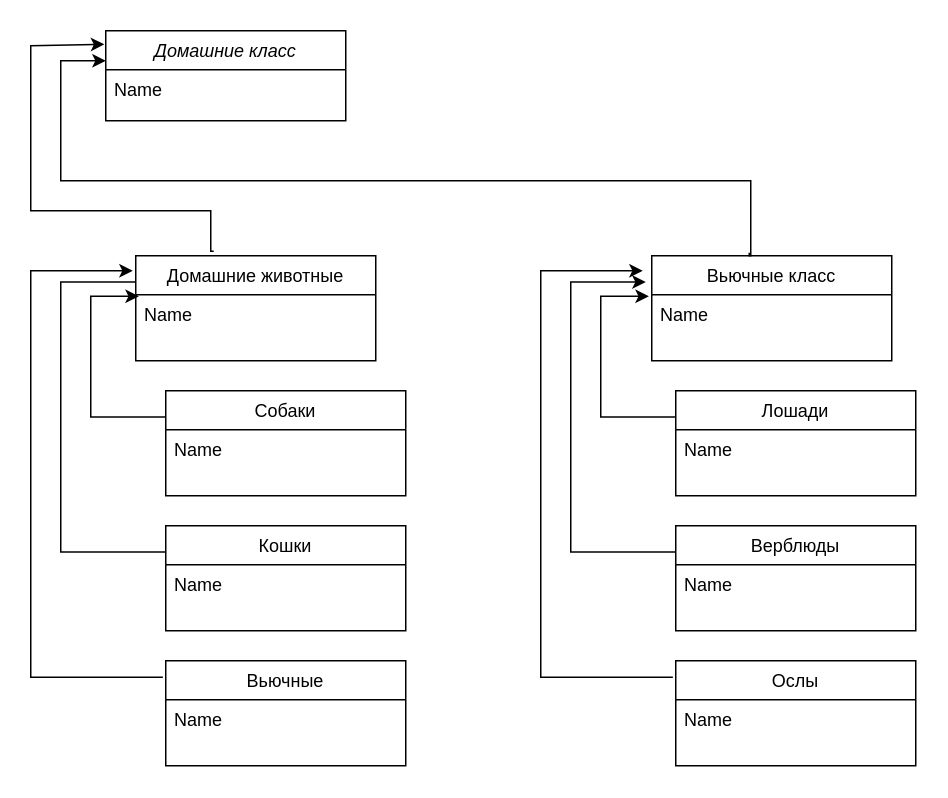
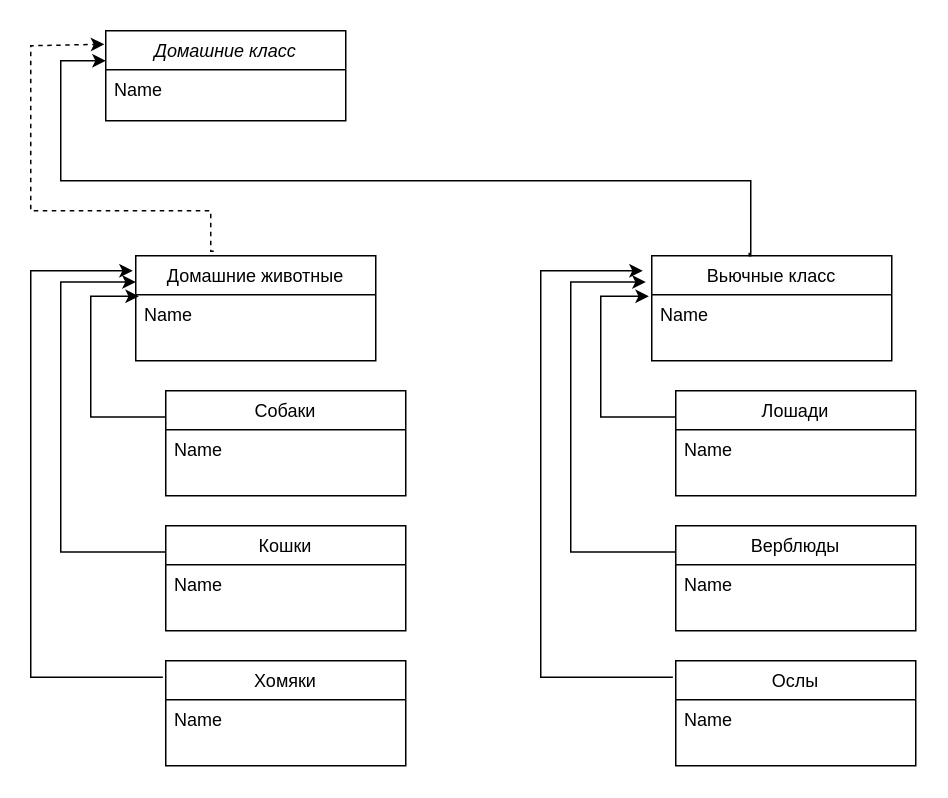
  <mxCell id="0" />
  <mxCell id="1" parent="0" />
  <mxCell id="2" value="Домашние класс" style="swimlane;fontStyle=2;align=center;verticalAlign=top;childLayout=stackLayout;horizontal=1;startSize=26;horizontalStack=0;resizeParent=1;resizeLast=0;collapsible=1;marginBottom=0;rounded=0;shadow=0;strokeWidth=1;" parent="1" vertex="1"><mxGeometry x="70" y="20" width="160" height="60" as="geometry"><mxRectangle x="230" y="140" width="160" height="26" as="alternateBounds" /></mxGeometry></mxCell>
  <mxCell id="3" value="Name" style="text;align=left;verticalAlign=top;spacingLeft=4;spacingRight=4;overflow=hidden;rotatable=0;points=[[0,0.5],[1,0.5]];portConstraint=eastwest;" parent="2" vertex="1"><mxGeometry y="26" width="160" height="26" as="geometry" /></mxCell>
  <mxCell id="4" value="Домашние животные" style="swimlane;fontStyle=0;align=center;verticalAlign=top;childLayout=stackLayout;horizontal=1;startSize=26;horizontalStack=0;resizeParent=1;resizeLast=0;collapsible=1;marginBottom=0;rounded=0;shadow=0;strokeWidth=1;" parent="1" vertex="1"><mxGeometry x="90" y="170" width="160" height="70" as="geometry"><mxRectangle x="130" y="380" width="160" height="26" as="alternateBounds" /></mxGeometry></mxCell>
  <mxCell id="5" value="Name" style="text;align=left;verticalAlign=top;spacingLeft=4;spacingRight=4;overflow=hidden;rotatable=0;points=[[0,0.5],[1,0.5]];portConstraint=eastwest;" parent="4" vertex="1"><mxGeometry y="26" width="160" height="22" as="geometry" /></mxCell>
  <mxCell id="6" value="Вьючные класс" style="swimlane;fontStyle=0;align=center;verticalAlign=top;childLayout=stackLayout;horizontal=1;startSize=26;horizontalStack=0;resizeParent=1;resizeLast=0;collapsible=1;marginBottom=0;rounded=0;shadow=0;strokeWidth=1;" parent="1" vertex="1"><mxGeometry x="434" y="170" width="160" height="70" as="geometry"><mxRectangle x="340" y="380" width="170" height="26" as="alternateBounds" /></mxGeometry></mxCell>
  <mxCell id="7" value="Name" style="text;align=left;verticalAlign=top;spacingLeft=4;spacingRight=4;overflow=hidden;rotatable=0;points=[[0,0.5],[1,0.5]];portConstraint=eastwest;" parent="6" vertex="1"><mxGeometry y="26" width="160" height="26" as="geometry" /></mxCell>
  <mxCell id="8" style="edgeStyle=orthogonalEdgeStyle;rounded=0;orthogonalLoop=1;jettySize=auto;html=1;exitX=-0.012;exitY=0.157;exitDx=0;exitDy=0;exitPerimeter=0;" edge="1" parent="1" source="12"><mxGeometry relative="1" as="geometry"><mxPoint x="88" y="180" as="targetPoint" /><Array as="points"><mxPoint x="20" y="451" /><mxPoint x="20" y="180" /></Array></mxGeometry></mxCell>
- <mxCell id="9" style="edgeStyle=orthogonalEdgeStyle;rounded=0;orthogonalLoop=1;jettySize=auto;html=1;exitX=0;exitY=0.25;exitDx=0;exitDy=0;entryX=0;entryY=0.25;entryDx=0;entryDy=0;endArrow=none;" edge="1" parent="1" source="10" target="4"><mxGeometry relative="1" as="geometry"><Array as="points"><mxPoint x="40" y="368" /><mxPoint x="40" y="188" /></Array></mxGeometry></mxCell>
+ <mxCell id="9" style="edgeStyle=orthogonalEdgeStyle;rounded=0;orthogonalLoop=1;jettySize=auto;html=1;exitX=0;exitY=0.25;exitDx=0;exitDy=0;entryX=0;entryY=0.25;entryDx=0;entryDy=0;" edge="1" parent="1" source="10" target="4"><mxGeometry relative="1" as="geometry"><Array as="points"><mxPoint x="40" y="368" /><mxPoint x="40" y="188" /></Array></mxGeometry></mxCell>
  <mxCell id="10" value="Кошки" style="swimlane;fontStyle=0;align=center;verticalAlign=top;childLayout=stackLayout;horizontal=1;startSize=26;horizontalStack=0;resizeParent=1;resizeLast=0;collapsible=1;marginBottom=0;rounded=0;shadow=0;strokeWidth=1;" vertex="1" parent="1"><mxGeometry x="110" y="350" width="160" height="70" as="geometry"><mxRectangle x="130" y="380" width="160" height="26" as="alternateBounds" /></mxGeometry></mxCell>
  <mxCell id="11" value="Name" style="text;align=left;verticalAlign=top;spacingLeft=4;spacingRight=4;overflow=hidden;rotatable=0;points=[[0,0.5],[1,0.5]];portConstraint=eastwest;" vertex="1" parent="10"><mxGeometry y="26" width="160" height="26" as="geometry" /></mxCell>
- <mxCell id="12" value="Вьючные" style="swimlane;fontStyle=0;align=center;verticalAlign=top;childLayout=stackLayout;horizontal=1;startSize=26;horizontalStack=0;resizeParent=1;resizeLast=0;collapsible=1;marginBottom=0;rounded=0;shadow=0;strokeWidth=1;" vertex="1" parent="1"><mxGeometry x="110" y="440" width="160" height="70" as="geometry"><mxRectangle x="130" y="380" width="160" height="26" as="alternateBounds" /></mxGeometry></mxCell>
+ <mxCell id="12" value="Хомяки" style="swimlane;fontStyle=0;align=center;verticalAlign=top;childLayout=stackLayout;horizontal=1;startSize=26;horizontalStack=0;resizeParent=1;resizeLast=0;collapsible=1;marginBottom=0;rounded=0;shadow=0;strokeWidth=1;" vertex="1" parent="1"><mxGeometry x="110" y="440" width="160" height="70" as="geometry"><mxRectangle x="130" y="380" width="160" height="26" as="alternateBounds" /></mxGeometry></mxCell>
  <mxCell id="13" value="Name" style="text;align=left;verticalAlign=top;spacingLeft=4;spacingRight=4;overflow=hidden;rotatable=0;points=[[0,0.5],[1,0.5]];portConstraint=eastwest;" vertex="1" parent="12"><mxGeometry y="26" width="160" height="26" as="geometry" /></mxCell>
  <mxCell id="14" style="edgeStyle=orthogonalEdgeStyle;rounded=0;orthogonalLoop=1;jettySize=auto;html=1;exitX=0;exitY=0.25;exitDx=0;exitDy=0;entryX=0.013;entryY=0.045;entryDx=0;entryDy=0;entryPerimeter=0;" edge="1" parent="1" source="15" target="5"><mxGeometry relative="1" as="geometry"><mxPoint x="90" y="190" as="targetPoint" /><Array as="points"><mxPoint x="60" y="278" /><mxPoint x="60" y="197" /></Array></mxGeometry></mxCell>
  <mxCell id="15" value="Собаки" style="swimlane;fontStyle=0;align=center;verticalAlign=top;childLayout=stackLayout;horizontal=1;startSize=26;horizontalStack=0;resizeParent=1;resizeLast=0;collapsible=1;marginBottom=0;rounded=0;shadow=0;strokeWidth=1;" vertex="1" parent="1"><mxGeometry x="110" y="260" width="160" height="70" as="geometry"><mxRectangle x="130" y="380" width="160" height="26" as="alternateBounds" /></mxGeometry></mxCell>
  <mxCell id="16" value="Name" style="text;align=left;verticalAlign=top;spacingLeft=4;spacingRight=4;overflow=hidden;rotatable=0;points=[[0,0.5],[1,0.5]];portConstraint=eastwest;" vertex="1" parent="15"><mxGeometry y="26" width="160" height="26" as="geometry" /></mxCell>
  <mxCell id="17" style="edgeStyle=orthogonalEdgeStyle;rounded=0;orthogonalLoop=1;jettySize=auto;html=1;exitX=-0.012;exitY=0.157;exitDx=0;exitDy=0;exitPerimeter=0;" edge="1" parent="1" source="21"><mxGeometry relative="1" as="geometry"><mxPoint x="428" y="180" as="targetPoint" /><Array as="points"><mxPoint x="360" y="451" /><mxPoint x="360" y="180" /></Array></mxGeometry></mxCell>
  <mxCell id="18" style="edgeStyle=orthogonalEdgeStyle;rounded=0;orthogonalLoop=1;jettySize=auto;html=1;exitX=0;exitY=0.25;exitDx=0;exitDy=0;entryX=0;entryY=0.25;entryDx=0;entryDy=0;" edge="1" parent="1" source="19"><mxGeometry relative="1" as="geometry"><mxPoint x="430" y="187.5" as="targetPoint" /><Array as="points"><mxPoint x="380" y="368" /><mxPoint x="380" y="188" /></Array></mxGeometry></mxCell>
  <mxCell id="19" value="Верблюды" style="swimlane;fontStyle=0;align=center;verticalAlign=top;childLayout=stackLayout;horizontal=1;startSize=26;horizontalStack=0;resizeParent=1;resizeLast=0;collapsible=1;marginBottom=0;rounded=0;shadow=0;strokeWidth=1;" vertex="1" parent="1"><mxGeometry x="450" y="350" width="160" height="70" as="geometry"><mxRectangle x="130" y="380" width="160" height="26" as="alternateBounds" /></mxGeometry></mxCell>
  <mxCell id="20" value="Name" style="text;align=left;verticalAlign=top;spacingLeft=4;spacingRight=4;overflow=hidden;rotatable=0;points=[[0,0.5],[1,0.5]];portConstraint=eastwest;" vertex="1" parent="19"><mxGeometry y="26" width="160" height="26" as="geometry" /></mxCell>
  <mxCell id="21" value="Ослы" style="swimlane;fontStyle=0;align=center;verticalAlign=top;childLayout=stackLayout;horizontal=1;startSize=26;horizontalStack=0;resizeParent=1;resizeLast=0;collapsible=1;marginBottom=0;rounded=0;shadow=0;strokeWidth=1;" vertex="1" parent="1"><mxGeometry x="450" y="440" width="160" height="70" as="geometry"><mxRectangle x="130" y="380" width="160" height="26" as="alternateBounds" /></mxGeometry></mxCell>
  <mxCell id="22" value="Name" style="text;align=left;verticalAlign=top;spacingLeft=4;spacingRight=4;overflow=hidden;rotatable=0;points=[[0,0.5],[1,0.5]];portConstraint=eastwest;" vertex="1" parent="21"><mxGeometry y="26" width="160" height="26" as="geometry" /></mxCell>
  <mxCell id="23" style="edgeStyle=orthogonalEdgeStyle;rounded=0;orthogonalLoop=1;jettySize=auto;html=1;exitX=0;exitY=0.25;exitDx=0;exitDy=0;entryX=0.013;entryY=0.045;entryDx=0;entryDy=0;entryPerimeter=0;" edge="1" parent="1" source="24"><mxGeometry relative="1" as="geometry"><mxPoint x="432.08" y="196.99" as="targetPoint" /><Array as="points"><mxPoint x="400" y="278" /><mxPoint x="400" y="197" /></Array></mxGeometry></mxCell>
  <mxCell id="24" value="Лошади" style="swimlane;fontStyle=0;align=center;verticalAlign=top;childLayout=stackLayout;horizontal=1;startSize=26;horizontalStack=0;resizeParent=1;resizeLast=0;collapsible=1;marginBottom=0;rounded=0;shadow=0;strokeWidth=1;" vertex="1" parent="1"><mxGeometry x="450" y="260" width="160" height="70" as="geometry"><mxRectangle x="130" y="380" width="160" height="26" as="alternateBounds" /></mxGeometry></mxCell>
  <mxCell id="25" value="Name" style="text;align=left;verticalAlign=top;spacingLeft=4;spacingRight=4;overflow=hidden;rotatable=0;points=[[0,0.5],[1,0.5]];portConstraint=eastwest;" vertex="1" parent="24"><mxGeometry y="26" width="160" height="26" as="geometry" /></mxCell>
- <mxCell id="26" style="edgeStyle=orthogonalEdgeStyle;rounded=0;orthogonalLoop=1;jettySize=auto;html=1;exitX=0.325;exitY=-0.043;exitDx=0;exitDy=0;exitPerimeter=0;entryX=-0.006;entryY=0.15;entryDx=0;entryDy=0;entryPerimeter=0;" edge="1" parent="1" source="4" target="2"><mxGeometry relative="1" as="geometry"><mxPoint x="58" y="30" as="targetPoint" /><mxPoint x="140" y="120" as="sourcePoint" /><Array as="points"><mxPoint x="140" y="167" /><mxPoint x="140" y="140" /><mxPoint x="20" y="140" /><mxPoint x="20" y="30" /></Array></mxGeometry></mxCell>
+ <mxCell id="26" style="edgeStyle=orthogonalEdgeStyle;rounded=0;orthogonalLoop=1;jettySize=auto;html=1;exitX=0.325;exitY=-0.043;exitDx=0;exitDy=0;exitPerimeter=0;entryX=-0.006;entryY=0.15;entryDx=0;entryDy=0;entryPerimeter=0;dashed=1;" edge="1" parent="1" source="4" target="2"><mxGeometry relative="1" as="geometry"><mxPoint x="58" y="30" as="targetPoint" /><mxPoint x="140" y="120" as="sourcePoint" /><Array as="points"><mxPoint x="140" y="167" /><mxPoint x="140" y="140" /><mxPoint x="20" y="140" /><mxPoint x="20" y="30" /></Array></mxGeometry></mxCell>
  <mxCell id="27" style="edgeStyle=orthogonalEdgeStyle;rounded=0;orthogonalLoop=1;jettySize=auto;html=1;exitX=0.406;exitY=-0.029;exitDx=0;exitDy=0;exitPerimeter=0;" edge="1" parent="1" source="6"><mxGeometry relative="1" as="geometry"><mxPoint x="70" y="40" as="targetPoint" /><mxPoint x="152" y="176.99" as="sourcePoint" /><Array as="points"><mxPoint x="499" y="170" /><mxPoint x="500" y="170" /><mxPoint x="500" y="120" /><mxPoint x="40" y="120" /><mxPoint x="40" y="40" /><mxPoint x="70" y="40" /></Array></mxGeometry></mxCell>
